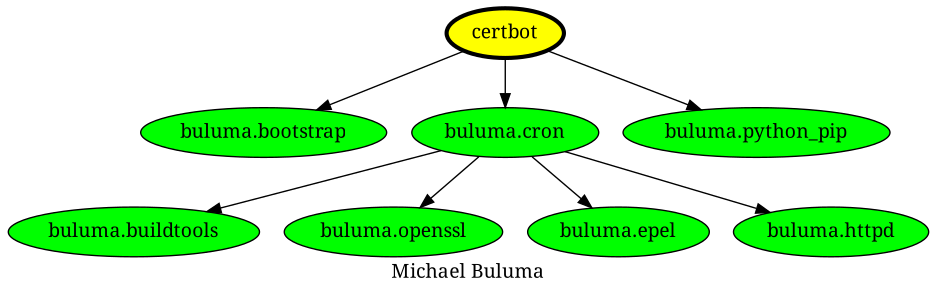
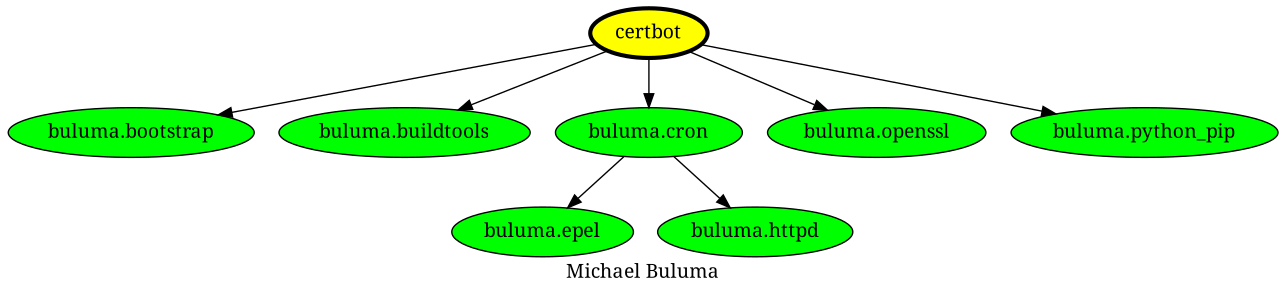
  digraph {
    fontname="Noto Serif"
    label="Michael Buluma"
    node [fillcolor=green fontname="Noto Serif" style=filled]
    edge [fontname="Noto Serif"]
    certbot [fillcolor=yellow penwidth=3]
    "buluma.bootstrap"
    "buluma.buildtools"
    "buluma.cron"
    "buluma.openssl"
    "buluma.python_pip"
    "buluma.epel"
    "buluma.httpd"
    certbot -> "buluma.bootstrap"
-   "buluma.cron" -> "buluma.buildtools"
+   certbot -> "buluma.buildtools"
    certbot -> "buluma.cron"
-   "buluma.cron" -> "buluma.openssl"
+   certbot -> "buluma.openssl"
    certbot -> "buluma.python_pip"
    "buluma.cron" -> "buluma.epel"
    "buluma.cron" -> "buluma.httpd"
  }
